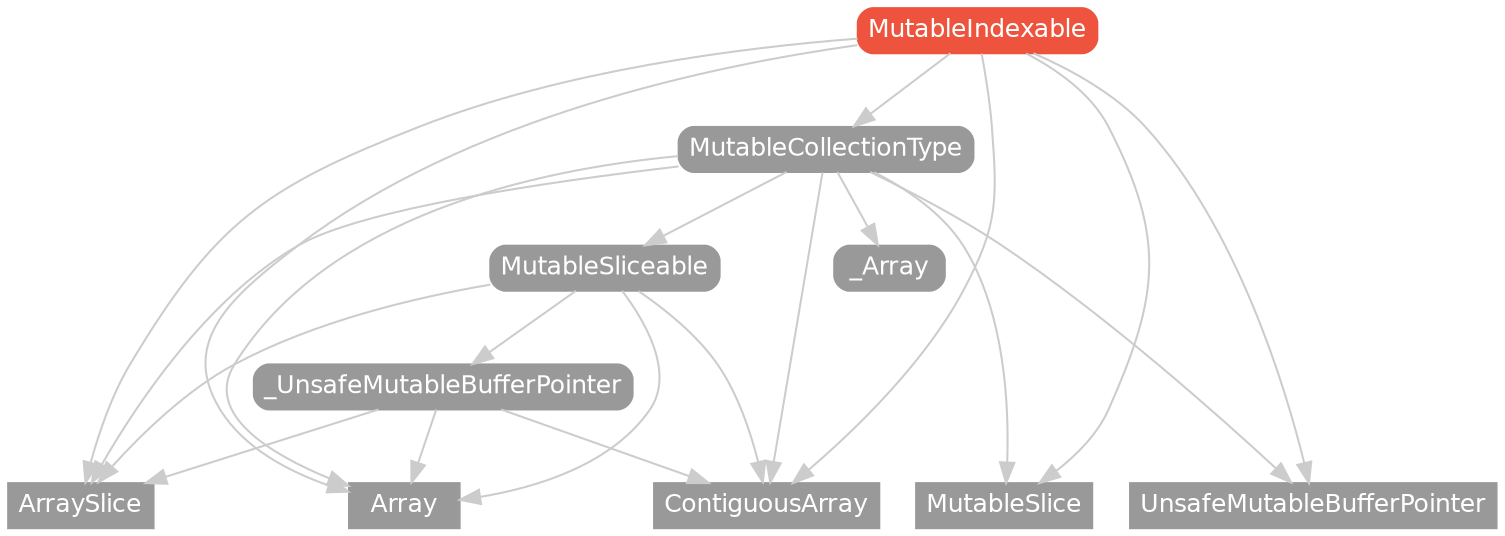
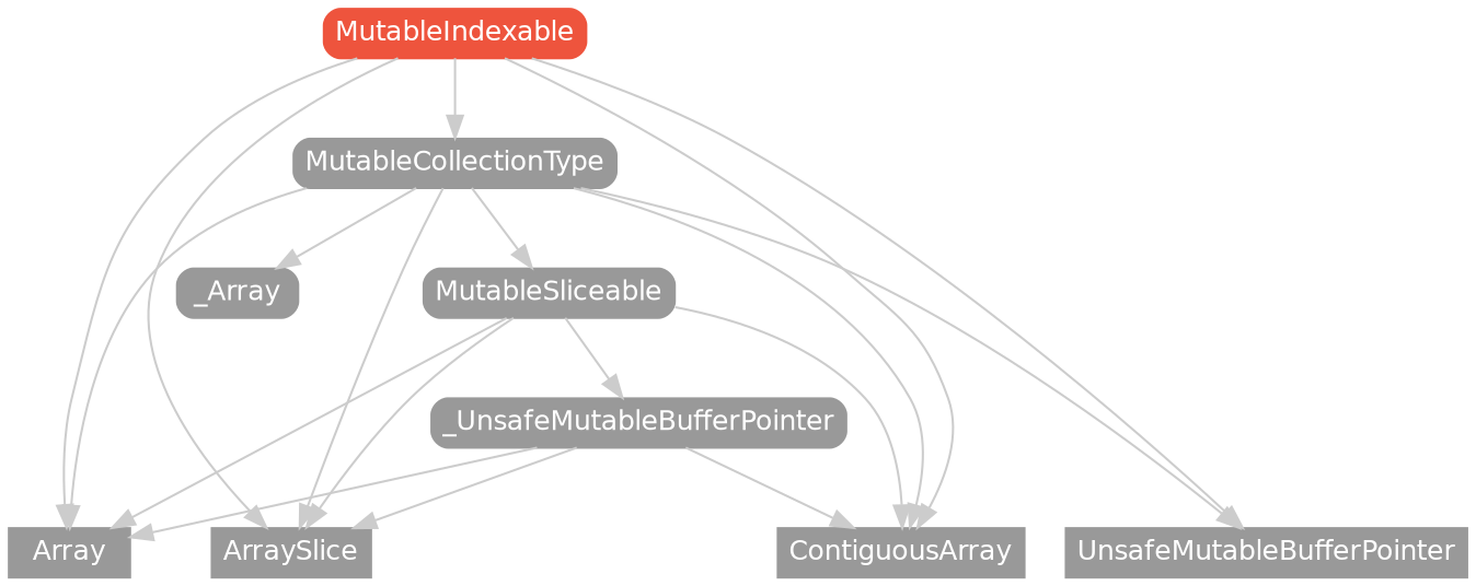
  strict digraph {
    node [color="#999999" fillcolor="#999999" fontcolor=white fontname=Helvetica fontsize=12 margin="0.07,0.05" shape=box style=filled]
    edge [color="#cccccc"]
    Array [height=0.3]
    ArraySlice [height=0.3]
    ContiguousArray [height=0.3]
-   MutableSlice [height=0.3]
    UnsafeMutableBufferPointer [height=0.3]
    MutableCollectionType [height=0.3 style="filled,rounded"]
    MutableSliceable [height=0.3 style="filled,rounded"]
    n8 [height=0.3 label=_Array style="filled,rounded"]
    n9 [height=0.3 label=_UnsafeMutableBufferPointer style="filled,rounded"]
    MutableIndexable [color="#ee543d" fillcolor="#ee543d" height=0.3 style="filled,rounded"]
    subgraph sub_1 {
      rank=max
      Array
      ArraySlice
      ContiguousArray
-     MutableSlice
      UnsafeMutableBufferPointer
    }
    MutableCollectionType -> Array
    MutableCollectionType -> ArraySlice
    MutableCollectionType -> ContiguousArray
-   MutableCollectionType -> MutableSlice
    MutableCollectionType -> UnsafeMutableBufferPointer
    MutableCollectionType -> MutableSliceable
    MutableCollectionType -> n8
    MutableSliceable -> Array
    MutableSliceable -> ArraySlice
    MutableSliceable -> ContiguousArray
    MutableSliceable -> n9
    n9 -> Array
    n9 -> ArraySlice
    n9 -> ContiguousArray
    MutableIndexable -> Array
    MutableIndexable -> ArraySlice
    MutableIndexable -> ContiguousArray
-   MutableIndexable -> MutableSlice
    MutableIndexable -> UnsafeMutableBufferPointer
    MutableIndexable -> MutableCollectionType
  }
